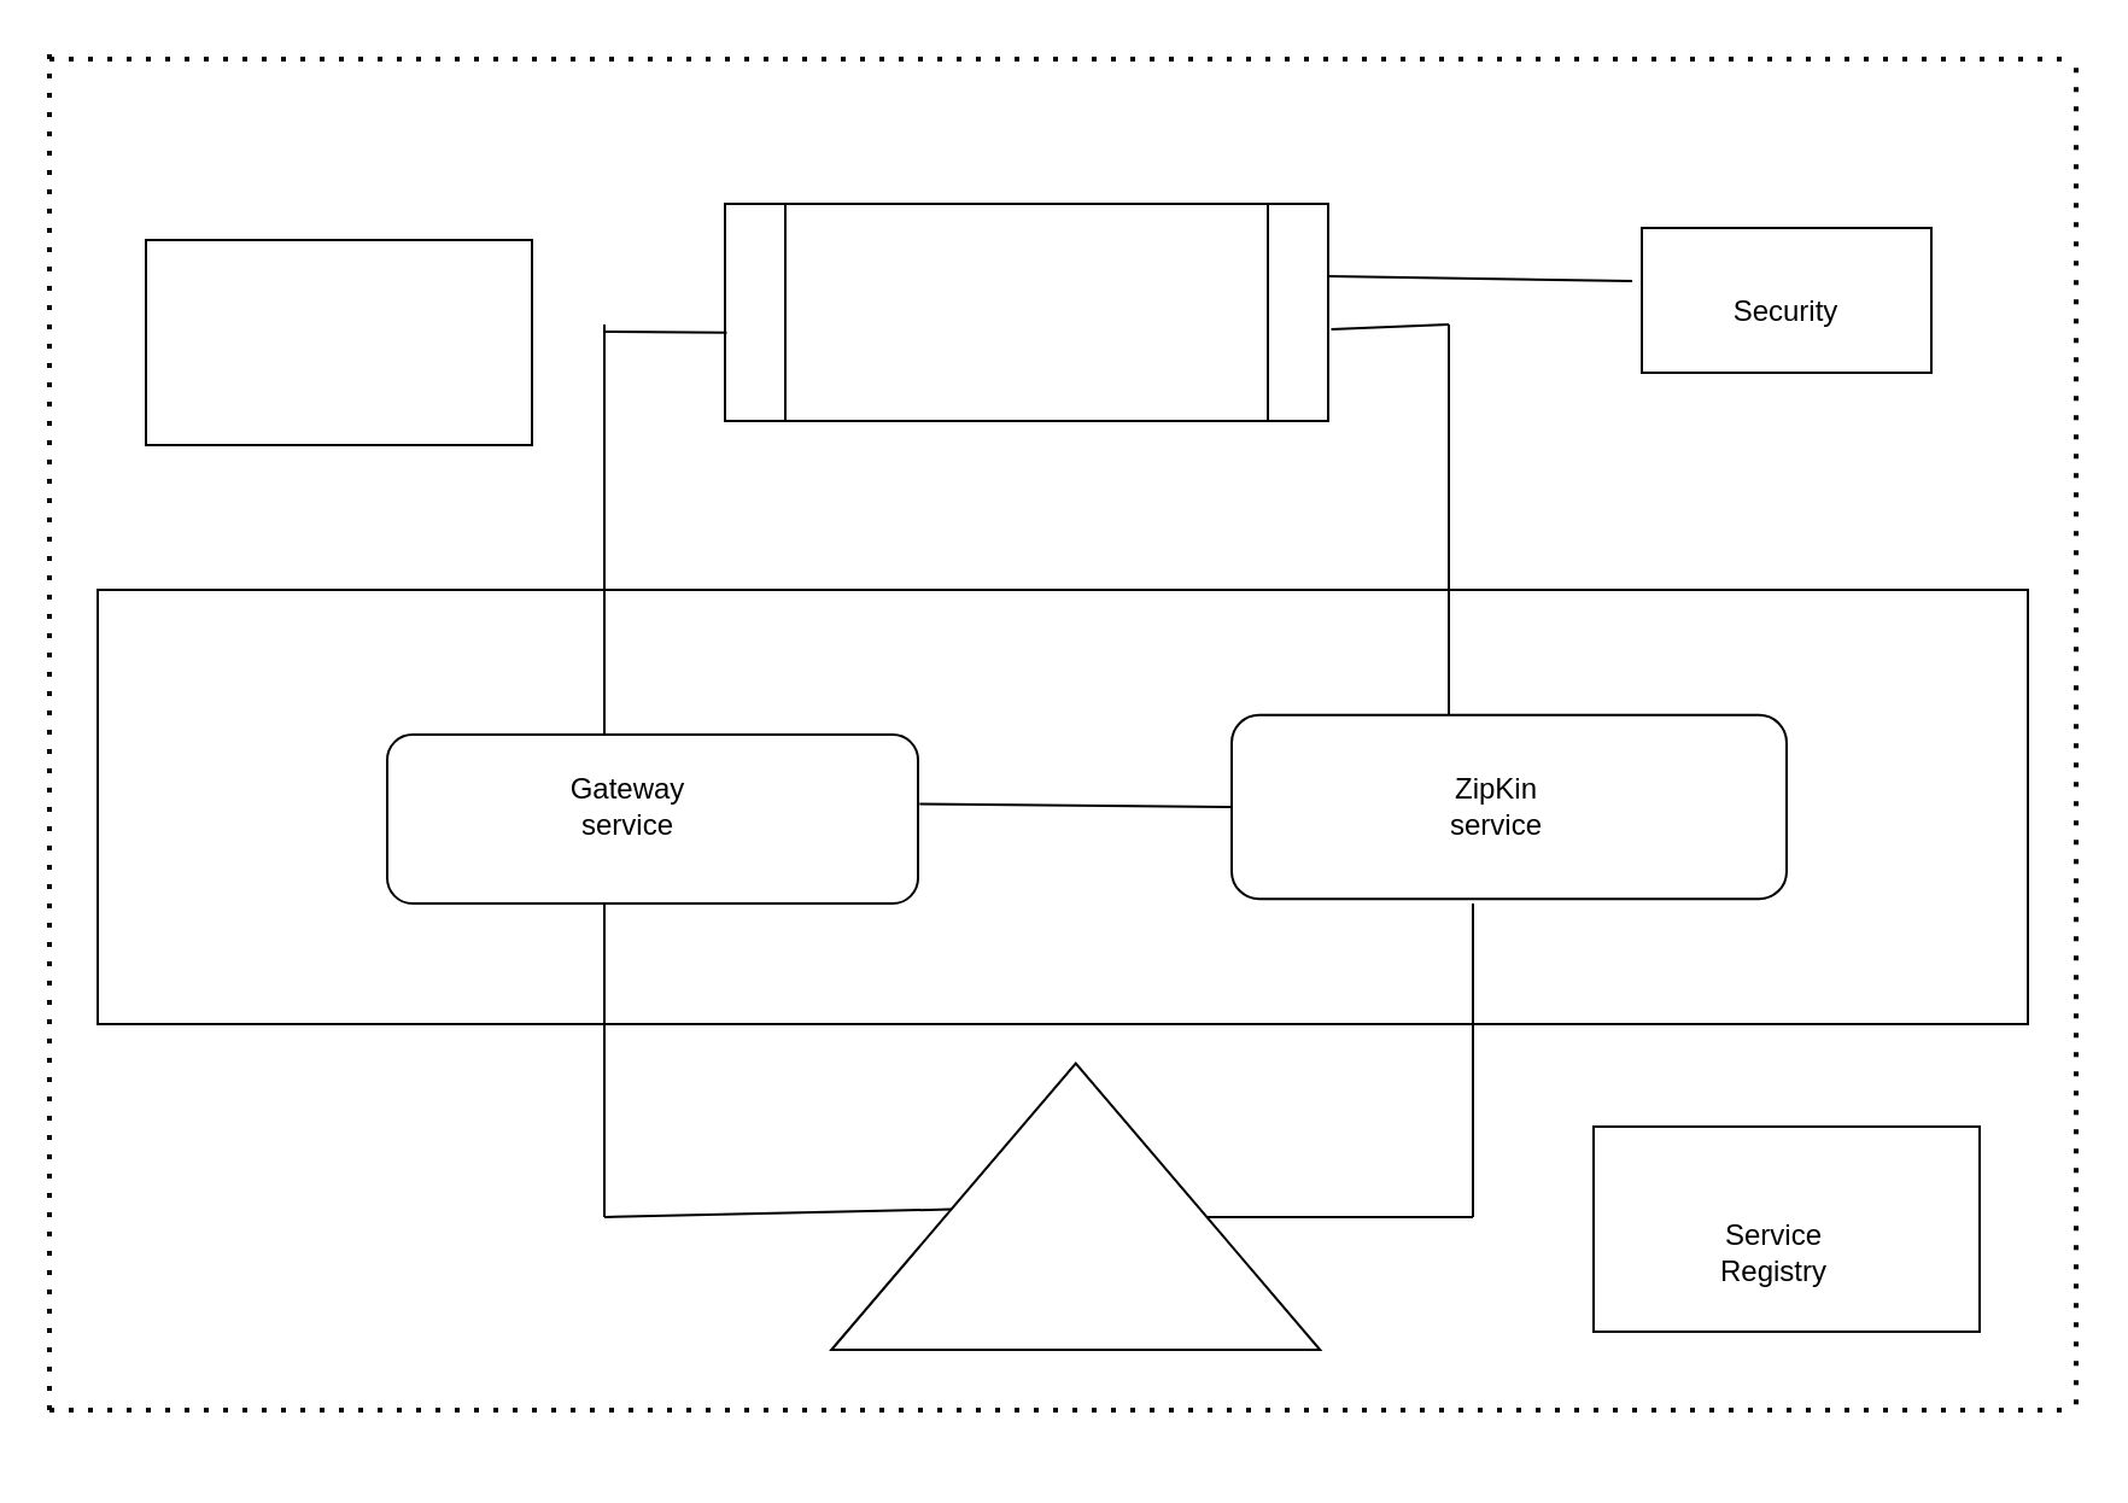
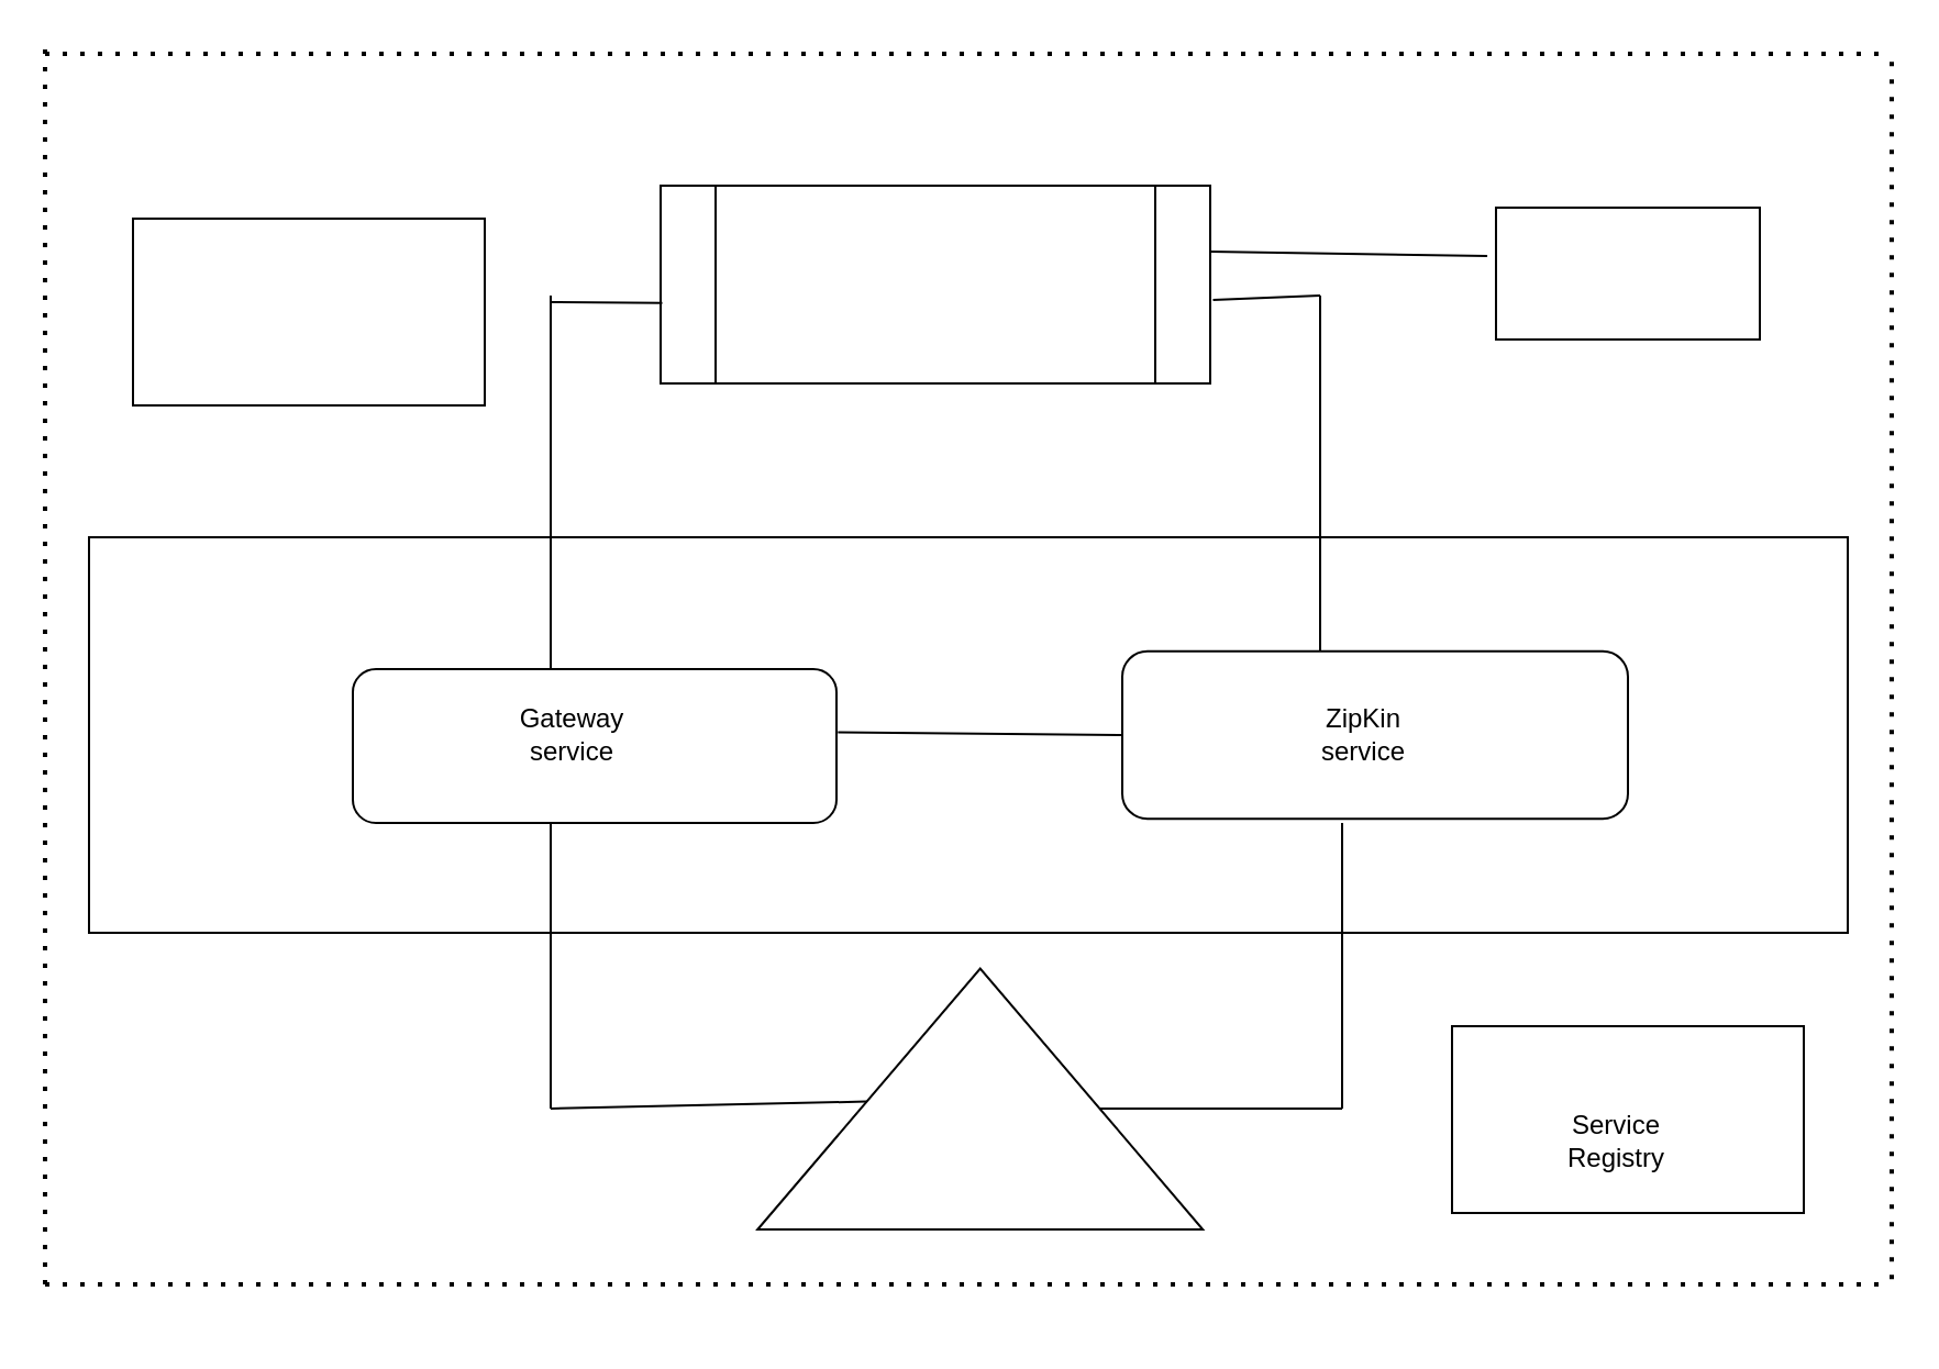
  <mxCell id="0" />
  <mxCell id="1" parent="0" />
  <mxCell id="2" value="" style="shape=process;whiteSpace=wrap;html=1;backgroundOutline=1;" parent="1" vertex="1"><mxGeometry x="300" y="84" width="250" height="90" as="geometry" /></mxCell>
  <mxCell id="3" value="" style="rounded=0;whiteSpace=wrap;html=1;" parent="1" vertex="1"><mxGeometry x="40" y="244" width="800" height="180" as="geometry" /></mxCell>
  <mxCell id="4" value="" style="rounded=1;whiteSpace=wrap;html=1;" parent="1" vertex="1"><mxGeometry x="160" y="304" width="220" height="70" as="geometry" /></mxCell>
  <mxCell id="5" value="" style="rounded=1;whiteSpace=wrap;html=1;" parent="1" vertex="1"><mxGeometry x="510" y="295.88" width="230" height="76.25" as="geometry" /></mxCell>
  <mxCell id="6" value="" style="rounded=0;whiteSpace=wrap;html=1;" parent="1" vertex="1"><mxGeometry x="60" y="99" width="160" height="85" as="geometry" /></mxCell>
  <mxCell id="7" value="" style="rounded=0;whiteSpace=wrap;html=1;" parent="1" vertex="1"><mxGeometry x="660" y="466.5" width="160" height="85" as="geometry" /></mxCell>
  <mxCell id="8" value="Gateway service" style="text;html=1;align=center;verticalAlign=middle;whiteSpace=wrap;rounded=0;" parent="1" vertex="1"><mxGeometry x="230" y="319.01" width="60" height="30" as="geometry" /></mxCell>
  <mxCell id="9" value="ZipKin service" style="text;html=1;align=center;verticalAlign=middle;whiteSpace=wrap;rounded=0;" parent="1" vertex="1"><mxGeometry x="590" y="319" width="60" height="30" as="geometry" /></mxCell>
  <mxCell id="10" value="Service Registry" style="text;html=1;align=center;verticalAlign=middle;whiteSpace=wrap;rounded=0;" parent="1" vertex="1"><mxGeometry x="705" y="504" width="60" height="30" as="geometry" /></mxCell>
  <mxCell id="11" value="" style="endArrow=none;html=1;rounded=0;" parent="1" edge="1"><mxGeometry width="50" height="50" relative="1" as="geometry"><mxPoint x="250" y="304" as="sourcePoint" /><mxPoint x="250" y="134" as="targetPoint" /></mxGeometry></mxCell>
  <mxCell id="12" value="" style="endArrow=none;html=1;rounded=0;entryX=0.003;entryY=0.593;entryDx=0;entryDy=0;entryPerimeter=0;" parent="1" target="2" edge="1"><mxGeometry width="50" height="50" relative="1" as="geometry"><mxPoint x="250" y="137" as="sourcePoint" /><mxPoint x="300" y="84" as="targetPoint" /></mxGeometry></mxCell>
  <mxCell id="13" value="" style="endArrow=none;html=1;rounded=0;" parent="1" edge="1"><mxGeometry width="50" height="50" relative="1" as="geometry"><mxPoint x="600" y="295.88" as="sourcePoint" /><mxPoint x="600" y="134" as="targetPoint" /></mxGeometry></mxCell>
  <mxCell id="14" value="" style="endArrow=none;html=1;rounded=0;exitX=1.005;exitY=0.578;exitDx=0;exitDy=0;exitPerimeter=0;" parent="1" source="2" edge="1"><mxGeometry width="50" height="50" relative="1" as="geometry"><mxPoint x="550" y="184" as="sourcePoint" /><mxPoint x="600" y="134" as="targetPoint" /></mxGeometry></mxCell>
  <mxCell id="15" value="" style="rounded=0;whiteSpace=wrap;html=1;" parent="1" vertex="1"><mxGeometry x="200" y="314" width="300" as="geometry" /></mxCell>
  <mxCell id="16" value="" style="endArrow=none;dashed=1;html=1;dashPattern=1 3;strokeWidth=2;rounded=0;" parent="1" edge="1"><mxGeometry width="50" height="50" relative="1" as="geometry"><mxPoint y="584" as="sourcePoint" x="20" /><mxPoint y="20.667" as="targetPoint" x="20" /></mxGeometry></mxCell>
  <mxCell id="17" value="" style="endArrow=none;dashed=1;html=1;dashPattern=1 3;strokeWidth=2;rounded=0;" parent="1" edge="1"><mxGeometry width="50" height="50" relative="1" as="geometry"><mxPoint y="584" as="sourcePoint" x="20" /><mxPoint x="860" y="584" as="targetPoint" /></mxGeometry></mxCell>
  <mxCell id="18" value="" style="endArrow=none;dashed=1;html=1;dashPattern=1 3;strokeWidth=2;rounded=0;" parent="1" edge="1"><mxGeometry width="50" height="50" relative="1" as="geometry"><mxPoint x="860" y="581.67" as="sourcePoint" /><mxPoint x="860" y="24" as="targetPoint" /></mxGeometry></mxCell>
  <mxCell id="19" value="" style="endArrow=none;dashed=1;html=1;dashPattern=1 3;strokeWidth=2;rounded=0;" parent="1" edge="1"><mxGeometry width="50" height="50" relative="1" as="geometry"><mxPoint y="24" as="sourcePoint" x="20" /><mxPoint x="860" y="24" as="targetPoint" /></mxGeometry></mxCell>
  <mxCell id="20" value="" style="endArrow=none;html=1;rounded=0;entryX=0;entryY=0.5;entryDx=0;entryDy=0;exitX=1.003;exitY=0.41;exitDx=0;exitDy=0;exitPerimeter=0;" parent="1" source="4" target="5" edge="1"><mxGeometry width="50" height="50" relative="1" as="geometry"><mxPoint x="380" y="339" as="sourcePoint" /><mxPoint x="430" y="289" as="targetPoint" /></mxGeometry></mxCell>
  <mxCell id="21" value="" style="triangle;whiteSpace=wrap;html=1;rotation=-90;" parent="1" vertex="1"><mxGeometry x="386" y="398.38" width="118.75" height="202.5" as="geometry" /></mxCell>
  <mxCell id="22" value="" style="endArrow=none;html=1;rounded=0;" parent="1" edge="1"><mxGeometry width="50" height="50" relative="1" as="geometry"><mxPoint x="250" y="504" as="sourcePoint" /><mxPoint x="250" y="374" as="targetPoint" /></mxGeometry></mxCell>
  <mxCell id="23" value="" style="endArrow=none;html=1;rounded=0;" parent="1" target="21" edge="1"><mxGeometry width="50" height="50" relative="1" as="geometry"><mxPoint x="250" y="504" as="sourcePoint" /><mxPoint x="300" y="454" as="targetPoint" /></mxGeometry></mxCell>
  <mxCell id="24" value="" style="endArrow=none;html=1;rounded=0;" parent="1" edge="1"><mxGeometry width="50" height="50" relative="1" as="geometry"><mxPoint x="500" y="504" as="sourcePoint" /><mxPoint x="610" y="504" as="targetPoint" /></mxGeometry></mxCell>
  <mxCell id="25" value="" style="endArrow=none;html=1;rounded=0;" parent="1" edge="1"><mxGeometry width="50" height="50" relative="1" as="geometry"><mxPoint x="610" y="504" as="sourcePoint" /><mxPoint x="610" y="374" as="targetPoint" /></mxGeometry></mxCell>
  <mxCell id="26" value="" style="rounded=0;whiteSpace=wrap;html=1;" vertex="1" parent="1"><mxGeometry x="680" y="94" width="120" height="60" as="geometry" /></mxCell>
- <mxCell id="27" value="Security" style="text;html=1;align=center;verticalAlign=middle;whiteSpace=wrap;rounded=0;" vertex="1" parent="1"><mxGeometry x="710" y="114" width="60" height="30" as="geometry" /></mxCell>
  <mxCell id="28" value="" style="endArrow=none;html=1;rounded=0;entryX=-0.033;entryY=0.367;entryDx=0;entryDy=0;entryPerimeter=0;" edge="1" parent="1" target="26"><mxGeometry width="50" height="50" relative="1" as="geometry"><mxPoint x="550" y="114" as="sourcePoint" /><mxPoint x="600" as="targetPoint" y="64" /></mxGeometry></mxCell>
